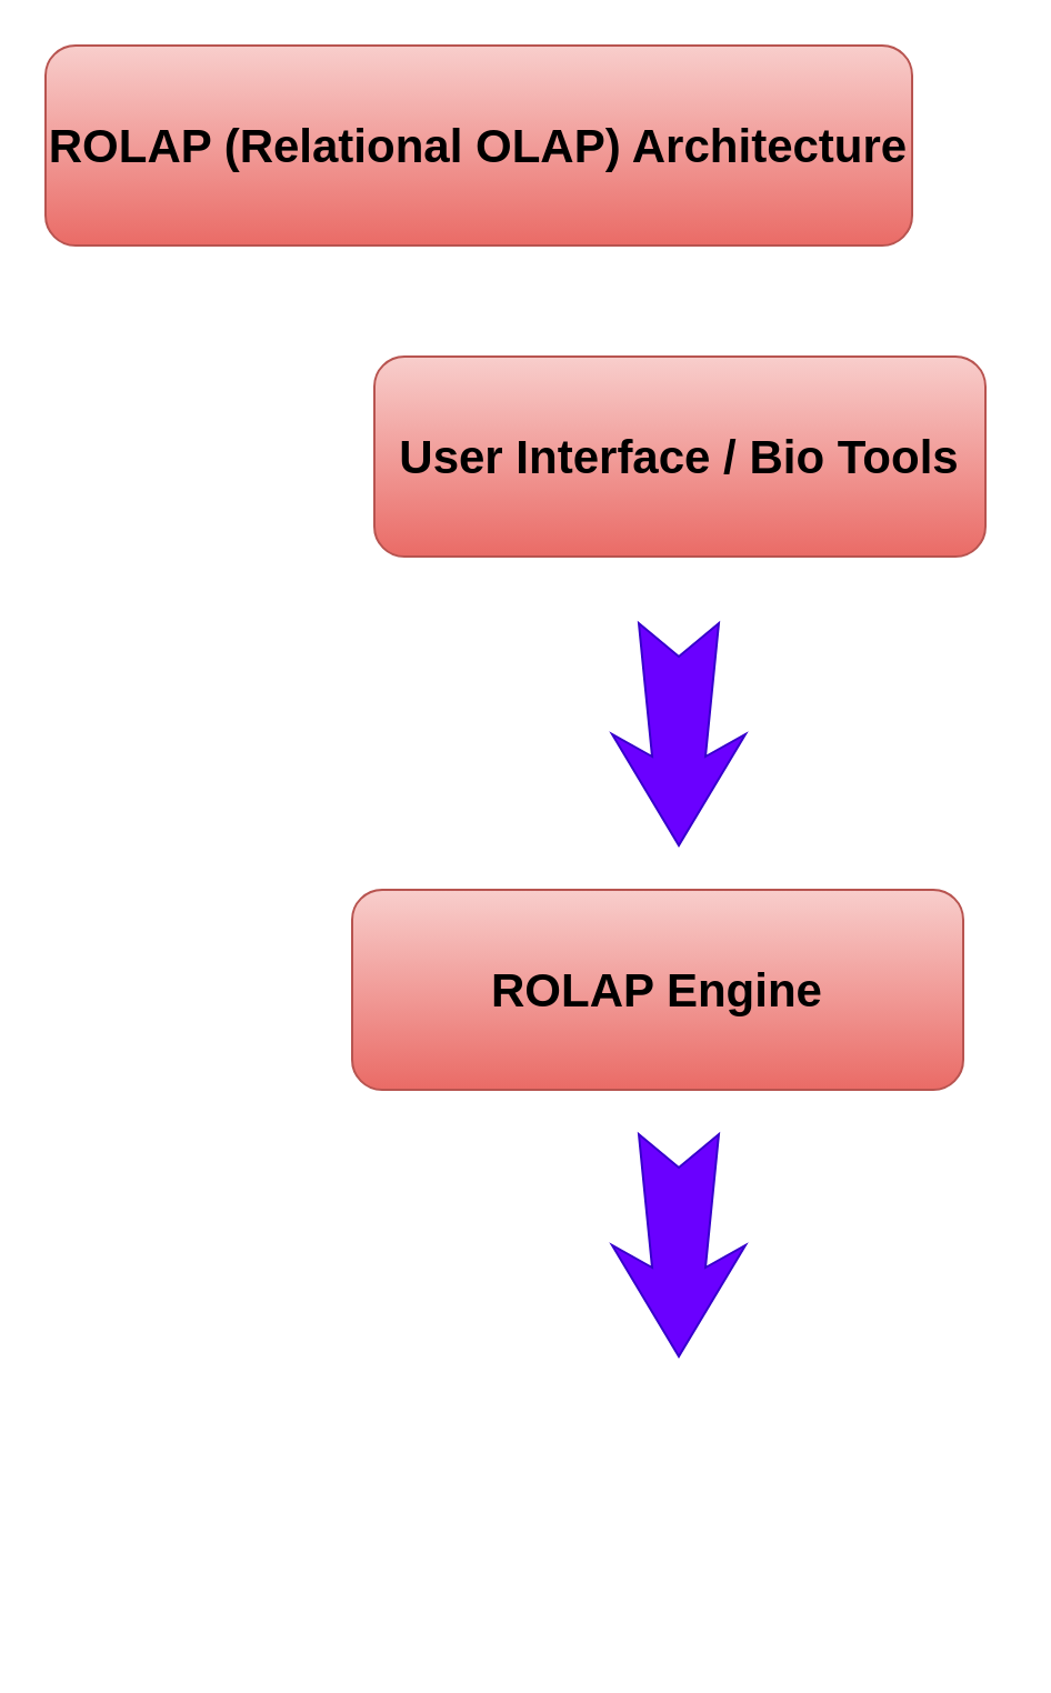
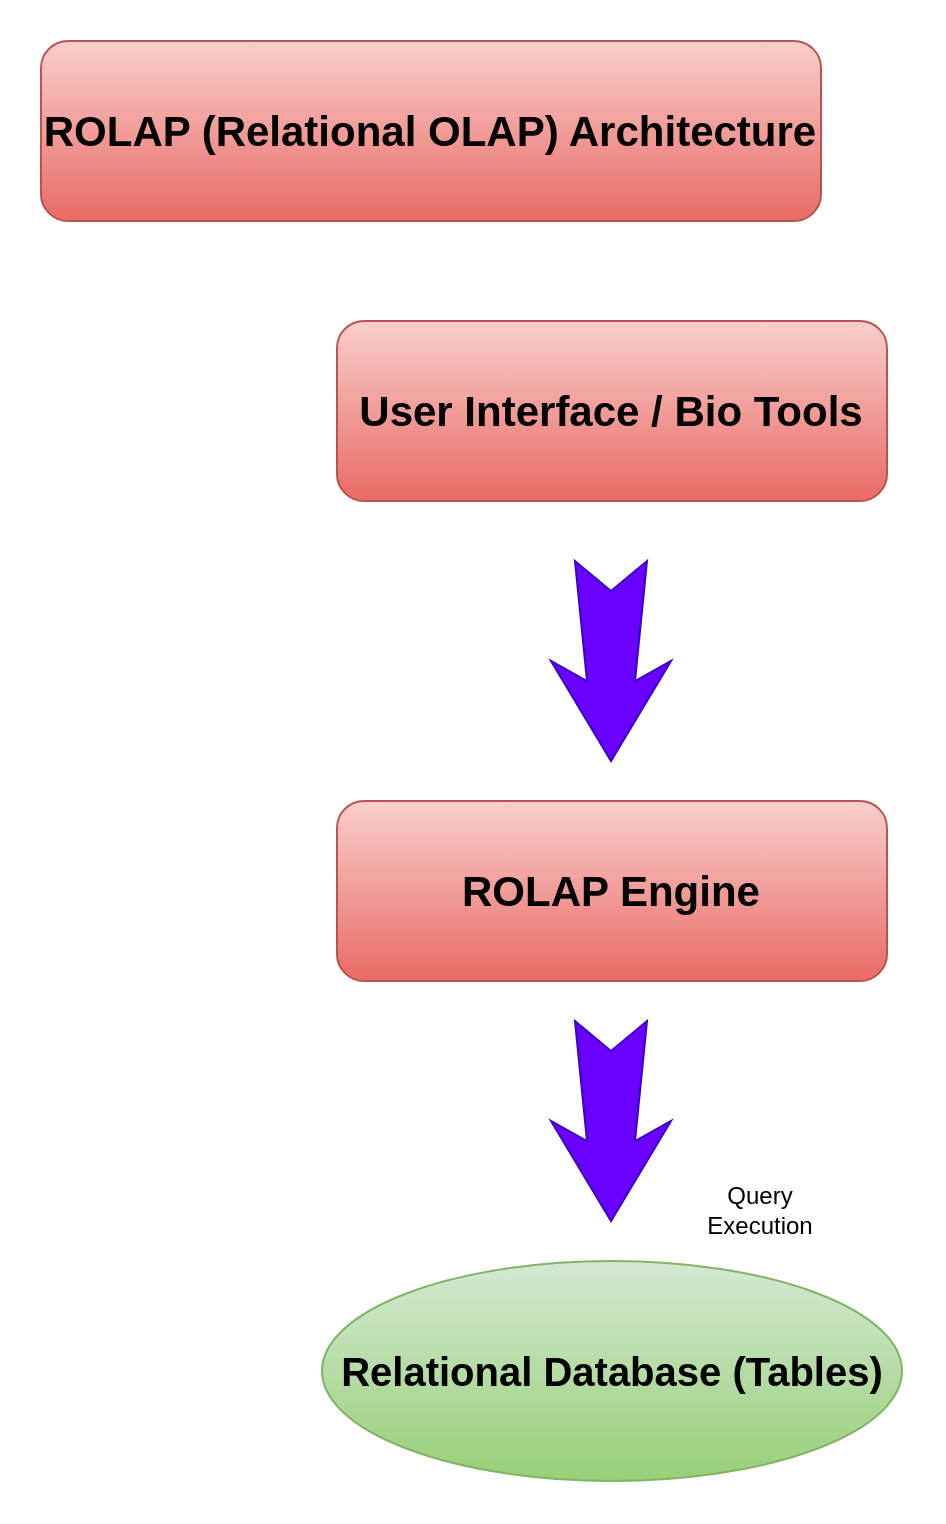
  <mxCell id="0" />
  <mxCell id="1" parent="0" />
  <mxCell id="2" value="" style="html=1;shadow=0;dashed=0;align=center;verticalAlign=middle;shape=mxgraph.arrows2.stylisedArrow;dy=0.6;dx=40;notch=15;feather=0.4;fillColor=#6a00ff;fontColor=#ffffff;strokeColor=#3700CC;rotation=90;" vertex="1" parent="1"><mxGeometry x="255" y="300" width="100" height="60" as="geometry" /></mxCell>
  <mxCell id="3" value="&lt;font style=&quot;font-size: 21px;&quot;&gt;&lt;b style=&quot;&quot;&gt;User Interface / Bio Tools&lt;/b&gt;&lt;/font&gt;" style="rounded=1;whiteSpace=wrap;html=1;fillColor=#f8cecc;strokeColor=#b85450;gradientColor=#ea6b66;" vertex="1" parent="1"><mxGeometry x="168" y="160" width="275" height="90" as="geometry" /></mxCell>
- <mxCell id="4" value="&lt;font style=&quot;font-size: 21px;&quot;&gt;&lt;b style=&quot;&quot;&gt;ROLAP Engine&lt;/b&gt;&lt;/font&gt;" style="rounded=1;whiteSpace=wrap;html=1;fillColor=#f8cecc;strokeColor=#b85450;gradientColor=#ea6b66;" vertex="1" parent="1"><mxGeometry x="158" y="400" width="275" height="90" as="geometry" /></mxCell>
+ <mxCell id="4" value="&lt;font style=&quot;font-size: 21px;&quot;&gt;&lt;b style=&quot;&quot;&gt;ROLAP Engine&lt;/b&gt;&lt;/font&gt;" style="rounded=1;whiteSpace=wrap;html=1;fillColor=#f8cecc;strokeColor=#b85450;gradientColor=#ea6b66;" vertex="1" parent="1"><mxGeometry x="168" y="400" width="275" height="90" as="geometry" /></mxCell>
+ <mxCell id="5" value="&lt;b&gt;&lt;font style=&quot;font-size: 20px;&quot;&gt;Relational Database (Tables&lt;/font&gt;&lt;font style=&quot;font-size: 20px;&quot;&gt;)&lt;/font&gt;&lt;/b&gt;" style="ellipse;whiteSpace=wrap;html=1;fillColor=#d5e8d4;gradientColor=#97d077;strokeColor=#82b366;" vertex="1" parent="1"><mxGeometry x="160.5" y="630" width="290" height="110" as="geometry" /></mxCell>
  <mxCell id="6" value="" style="html=1;shadow=0;dashed=0;align=center;verticalAlign=middle;shape=mxgraph.arrows2.stylisedArrow;dy=0.6;dx=40;notch=15;feather=0.4;fillColor=#6a00ff;fontColor=#ffffff;strokeColor=#3700CC;rotation=90;" vertex="1" parent="1"><mxGeometry x="255" y="530" width="100" height="60" as="geometry" /></mxCell>
+ <mxCell id="7" value="Query Execution" style="text;html=1;whiteSpace=wrap;strokeColor=none;fillColor=none;align=center;verticalAlign=middle;rounded=0;" vertex="1" parent="1"><mxGeometry x="355" y="590" width="50" height="30" as="geometry" /></mxCell>
  <mxCell id="8" value="&lt;font style=&quot;font-size: 21px;&quot;&gt;&lt;b style=&quot;&quot;&gt;ROLAP (Relational OLAP) Architecture&lt;/b&gt;&lt;/font&gt;" style="rounded=1;whiteSpace=wrap;html=1;fillColor=#f8cecc;strokeColor=#b85450;gradientColor=#ea6b66;" vertex="1" parent="1"><mxGeometry x="20" y="20" width="390" height="90" as="geometry" /></mxCell>
